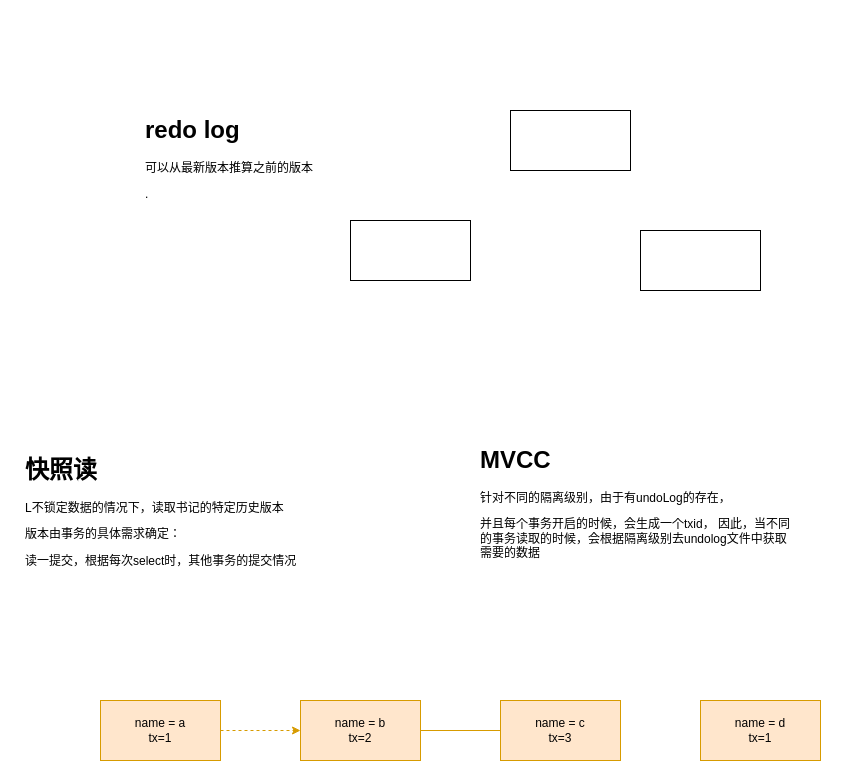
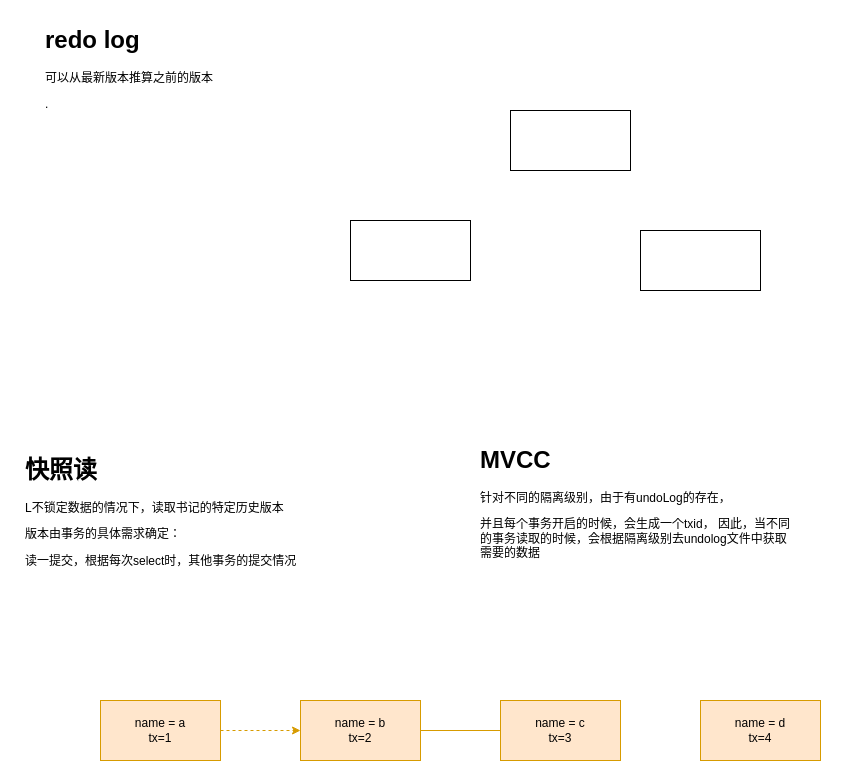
  <mxCell id="0" />
  <mxCell id="1" parent="0" />
- <mxCell id="2" value="&lt;h1&gt;redo log&lt;br&gt;&lt;/h1&gt;&lt;p&gt;可以从最新版本推算之前的版本&lt;/p&gt;&lt;p&gt;.&lt;/p&gt;" style="text;html=1;spacing=5;spacingTop=-20;whiteSpace=wrap;overflow=hidden;rounded=0;" vertex="1" parent="1"><mxGeometry x="140" y="110" width="190" height="120" as="geometry" /></mxCell>
+ <mxCell id="2" value="&lt;h1&gt;redo log&lt;br&gt;&lt;/h1&gt;&lt;p&gt;可以从最新版本推算之前的版本&lt;/p&gt;&lt;p&gt;.&lt;/p&gt;" style="text;html=1;spacing=5;spacingTop=-20;whiteSpace=wrap;overflow=hidden;rounded=0;" vertex="1" parent="1"><mxGeometry x="40" y="20" width="190" height="120" as="geometry" /></mxCell>
  <mxCell id="3" value="&lt;h1&gt;快照读&lt;/h1&gt;&lt;p&gt;L不锁定数据的情况下，读取书记的特定历史版本&lt;/p&gt;&lt;p&gt;版本由事务的具体需求确定：&lt;/p&gt;&lt;p&gt;读一提交，根据每次select时，其他事务的提交情况&lt;br&gt;&lt;/p&gt;" style="text;html=1;spacing=5;spacingTop=-20;whiteSpace=wrap;overflow=hidden;rounded=0;" vertex="1" parent="1"><mxGeometry x="20" y="450" width="350" height="180" as="geometry" /></mxCell>
  <mxCell id="4" value="" style="rounded=0;whiteSpace=wrap;html=1;" vertex="1" parent="1"><mxGeometry x="510" y="110" width="120" height="60" as="geometry" /></mxCell>
  <mxCell id="5" value="" style="rounded=0;whiteSpace=wrap;html=1;" vertex="1" parent="1"><mxGeometry x="350" y="220" width="120" height="60" as="geometry" /></mxCell>
  <mxCell id="6" value="" style="rounded=0;whiteSpace=wrap;html=1;" vertex="1" parent="1"><mxGeometry x="640" y="230" width="120" height="60" as="geometry" /></mxCell>
  <mxCell id="7" value="&lt;h1&gt;MVCC&lt;/h1&gt;&lt;p&gt;针对不同的隔离级别，由于有undoLog的存在，&lt;/p&gt;&lt;p&gt;并且每个事务开启的时候，会生成一个txid， 因此，当不同的事务读取的时候，会根据隔离级别去undolog文件中获取需要的数据&lt;br&gt;&lt;/p&gt;" style="text;html=1;spacing=5;spacingTop=-20;whiteSpace=wrap;overflow=hidden;rounded=0;" vertex="1" parent="1"><mxGeometry x="475" y="440" width="325" height="160" as="geometry" /></mxCell>
  <mxCell id="8" value="" style="edgeStyle=orthogonalEdgeStyle;rounded=0;orthogonalLoop=1;jettySize=auto;html=1;fillColor=#ffe6cc;strokeColor=#d79b00;dashed=1;" edge="1" parent="1" source="9" target="11"><mxGeometry relative="1" as="geometry" /></mxCell>
  <mxCell id="9" value="&lt;div&gt;name = a&lt;/div&gt;&lt;div&gt;tx=1&lt;br&gt;&lt;/div&gt;" style="rounded=0;whiteSpace=wrap;html=1;fillColor=#ffe6cc;strokeColor=#d79b00;" vertex="1" parent="1"><mxGeometry x="100" y="700" width="120" height="60" as="geometry" /></mxCell>
  <mxCell id="10" value="" style="edgeStyle=orthogonalEdgeStyle;rounded=0;orthogonalLoop=1;jettySize=auto;html=1;fillColor=#ffe6cc;strokeColor=#d79b00;endArrow=none;" edge="1" parent="1" source="11" target="12"><mxGeometry relative="1" as="geometry" /></mxCell>
  <mxCell id="11" value="&lt;div&gt;name = b&lt;br&gt;&lt;/div&gt;&lt;div&gt;tx=2&lt;/div&gt;" style="rounded=0;whiteSpace=wrap;html=1;fillColor=#ffe6cc;strokeColor=#d79b00;" vertex="1" parent="1"><mxGeometry x="300" y="700" width="120" height="60" as="geometry" /></mxCell>
  <mxCell id="12" value="&lt;div&gt;name = c&lt;br&gt;&lt;/div&gt;&lt;div&gt;tx=3&lt;/div&gt;" style="rounded=0;whiteSpace=wrap;html=1;fillColor=#ffe6cc;strokeColor=#d79b00;" vertex="1" parent="1"><mxGeometry x="500" y="700" width="120" height="60" as="geometry" /></mxCell>
- <mxCell id="13" value="&lt;div&gt;name = d&lt;br&gt;&lt;/div&gt;&lt;div&gt;tx=1&lt;/div&gt;" style="rounded=0;whiteSpace=wrap;html=1;fillColor=#ffe6cc;strokeColor=#d79b00;" vertex="1" parent="1"><mxGeometry x="700" y="700" width="120" height="60" as="geometry" /></mxCell>
+ <mxCell id="13" value="&lt;div&gt;name = d&lt;br&gt;&lt;/div&gt;&lt;div&gt;tx=4&lt;/div&gt;" style="rounded=0;whiteSpace=wrap;html=1;fillColor=#ffe6cc;strokeColor=#d79b00;" vertex="1" parent="1"><mxGeometry x="700" y="700" width="120" height="60" as="geometry" /></mxCell>
